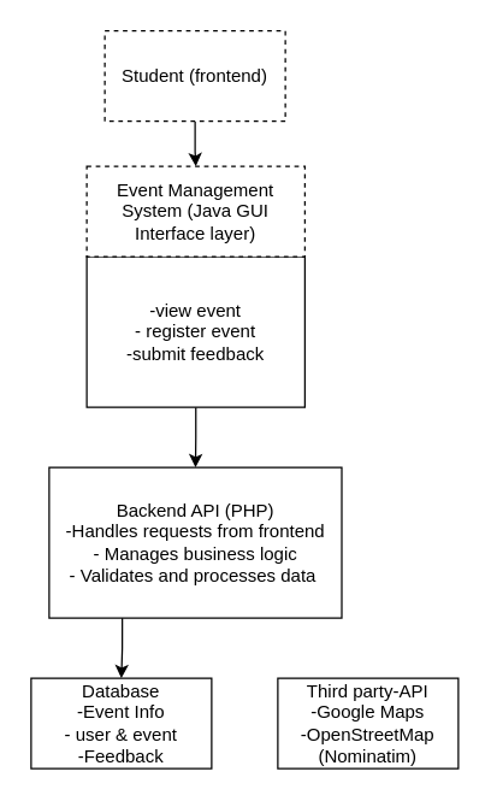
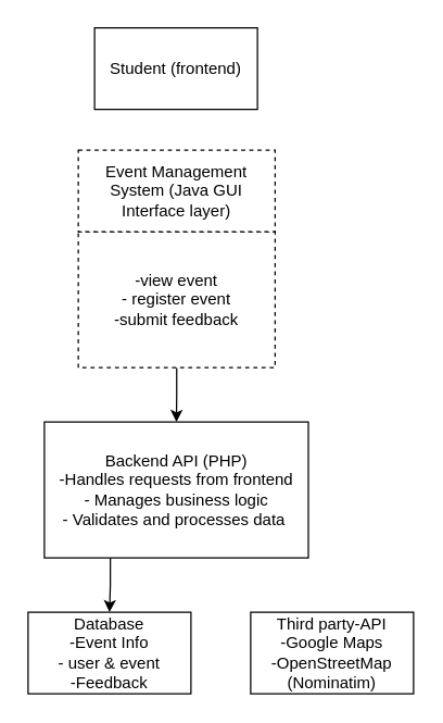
  <mxCell id="0" />
  <mxCell id="1" parent="0" />
- <mxCell id="2" value="" style="edgeStyle=orthogonalEdgeStyle;rounded=0;orthogonalLoop=1;jettySize=auto;html=1;" edge="1" parent="1" source="3" target="6"><mxGeometry relative="1" as="geometry" /></mxCell>
- <mxCell id="3" value="Student (frontend)" style="rounded=0;whiteSpace=wrap;html=1;dashed=1;" vertex="1" parent="1"><mxGeometry x="69" y="20" width="120" height="60" as="geometry" /></mxCell>
+ <mxCell id="3" value="Student (frontend)" style="rounded=0;whiteSpace=wrap;html=1;" vertex="1" parent="1"><mxGeometry x="69" y="20" width="120" height="60" as="geometry" /></mxCell>
  <mxCell id="4" value="" style="edgeStyle=orthogonalEdgeStyle;rounded=0;orthogonalLoop=1;jettySize=auto;html=1;" edge="1" parent="1" source="5" target="8"><mxGeometry relative="1" as="geometry" /></mxCell>
- <mxCell id="5" value="&lt;font style=&quot;font-size: 12px;&quot;&gt;-view event&lt;/font&gt;&lt;div&gt;&lt;font style=&quot;font-size: 12px;&quot;&gt;- register event&lt;/font&gt;&lt;/div&gt;&lt;div&gt;&lt;font style=&quot;font-size: 12px;&quot;&gt;-submit feedback&lt;/font&gt;&lt;/div&gt;" style="whiteSpace=wrap;html=1;rounded=0;" vertex="1" parent="1"><mxGeometry x="57" y="170" width="145" height="100" as="geometry" /></mxCell>
+ <mxCell id="5" value="&lt;font style=&quot;font-size: 12px;&quot;&gt;-view event&lt;/font&gt;&lt;div&gt;&lt;font style=&quot;font-size: 12px;&quot;&gt;- register event&lt;/font&gt;&lt;/div&gt;&lt;div&gt;&lt;font style=&quot;font-size: 12px;&quot;&gt;-submit feedback&lt;/font&gt;&lt;/div&gt;" style="whiteSpace=wrap;html=1;rounded=0;dashed=1;" vertex="1" parent="1"><mxGeometry x="57" y="170" width="145" height="100" as="geometry" /></mxCell>
  <mxCell id="6" value="Event Management System (Java GUI Interface layer)" style="whiteSpace=wrap;html=1;rounded=0;dashed=1;" vertex="1" parent="1"><mxGeometry x="57" y="110" width="145" height="60" as="geometry" /></mxCell>
  <mxCell id="7" value="" style="edgeStyle=orthogonalEdgeStyle;rounded=0;orthogonalLoop=1;jettySize=auto;html=1;exitX=0.25;exitY=1;exitDx=0;exitDy=0;" edge="1" parent="1" source="8" target="9"><mxGeometry relative="1" as="geometry" /></mxCell>
  <mxCell id="8" value="Backend API (PHP)&lt;div&gt;&lt;div&gt;-Handles requests from frontend&lt;/div&gt;&lt;div&gt;&lt;span style=&quot;background-color: transparent; color: light-dark(rgb(0, 0, 0), rgb(255, 255, 255));&quot;&gt;- Manages business logic&lt;/span&gt;&lt;/div&gt;&lt;div&gt;&lt;span style=&quot;background-color: transparent; color: light-dark(rgb(0, 0, 0), rgb(255, 255, 255));&quot;&gt;- Validates and processes data&amp;nbsp;&lt;/span&gt;&lt;/div&gt;&lt;/div&gt;" style="whiteSpace=wrap;html=1;rounded=0;" vertex="1" parent="1"><mxGeometry x="32" y="310" width="194.5" height="100" as="geometry" /></mxCell>
  <mxCell id="9" value="Database&lt;div&gt;-Event Info&lt;/div&gt;&lt;div&gt;- user &amp;amp; event&lt;/div&gt;&lt;div&gt;-Feedback&lt;/div&gt;" style="whiteSpace=wrap;html=1;rounded=0;" vertex="1" parent="1"><mxGeometry x="20" y="450" width="120" height="60" as="geometry" /></mxCell>
  <mxCell id="10" value="Third party-API&lt;div&gt;-Google Maps&lt;/div&gt;&lt;div&gt;-OpenStreetMap (Nominatim)&lt;/div&gt;" style="rounded=0;whiteSpace=wrap;html=1;" vertex="1" parent="1"><mxGeometry x="184" y="450" width="120" height="60" as="geometry" /></mxCell>
